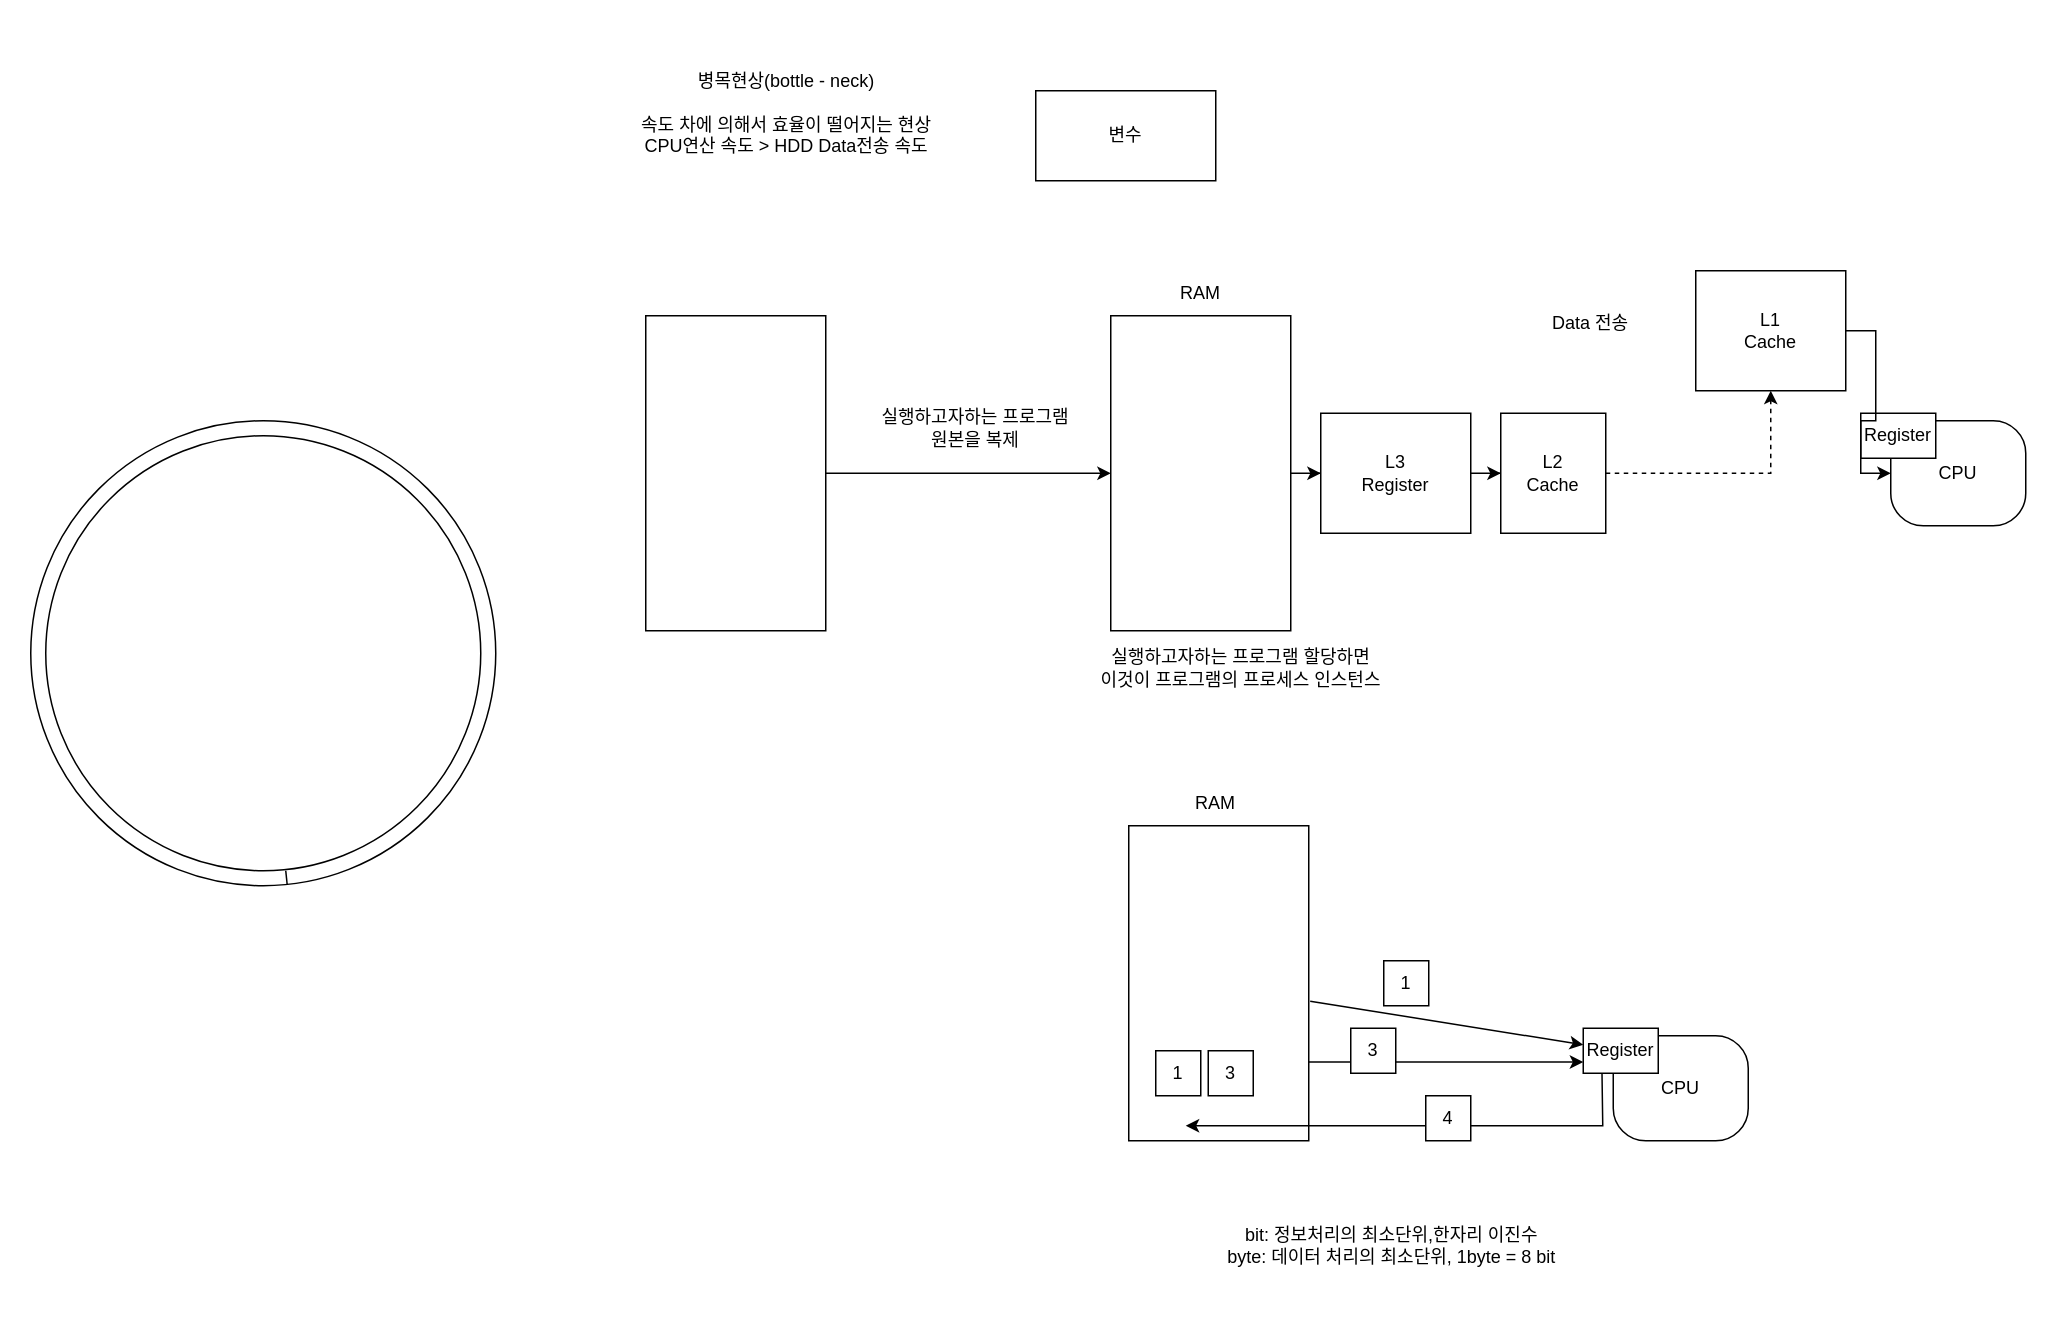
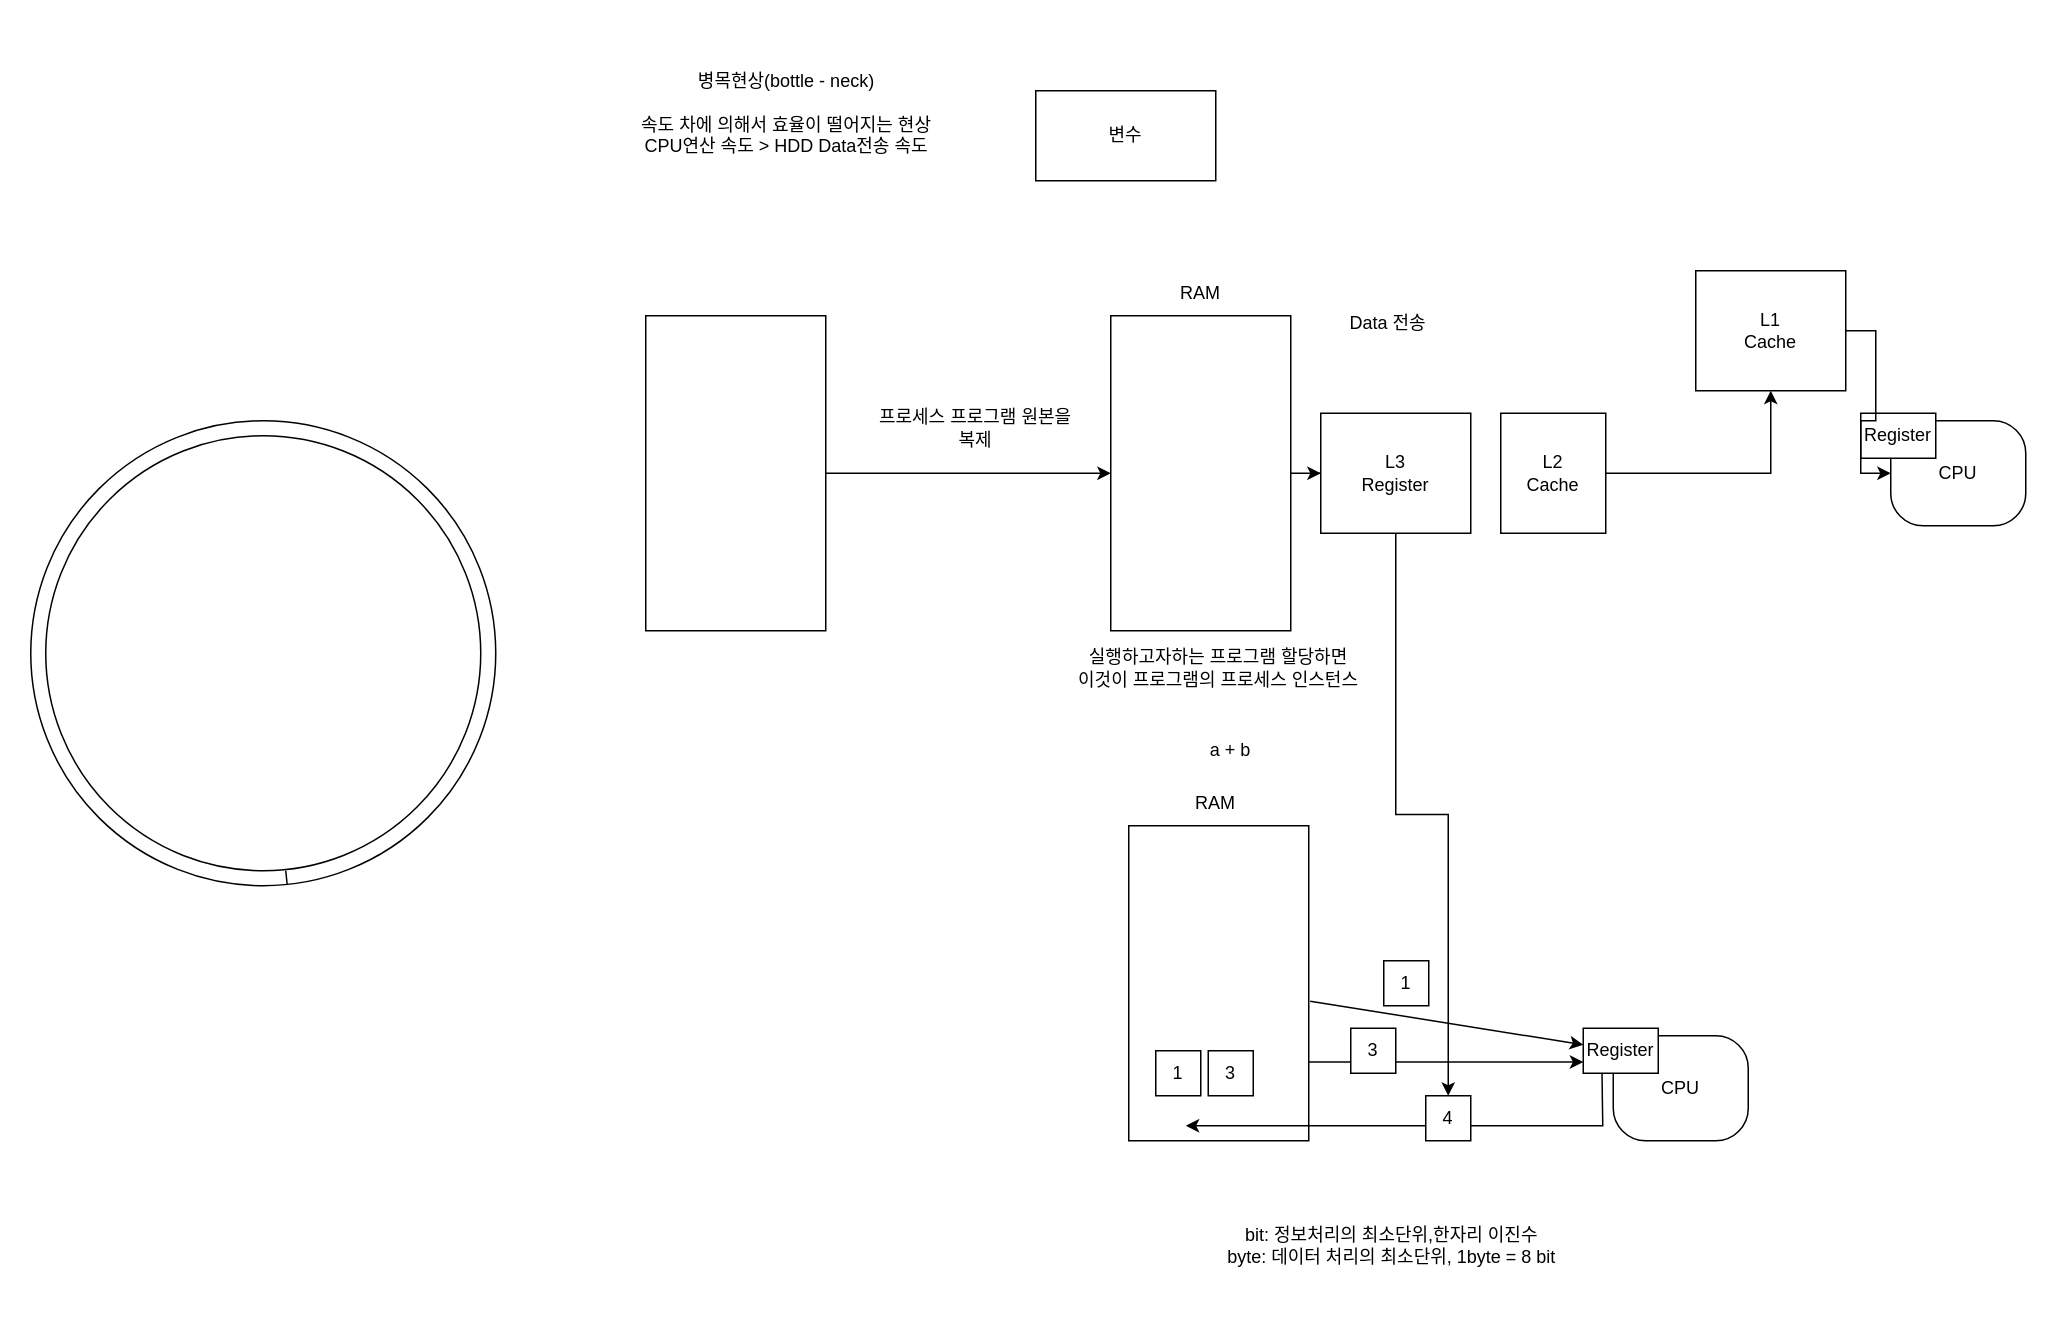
  <mxCell id="0" />
  <mxCell id="1" parent="0" />
  <mxCell id="2" value="변수" style="rounded=0;whiteSpace=wrap;html=1;" vertex="1" parent="1"><mxGeometry x="690" y="60" width="120" height="60" as="geometry" /></mxCell>
  <mxCell id="3" value="RAM" style="text;html=1;strokeColor=none;fillColor=none;align=center;verticalAlign=middle;whiteSpace=wrap;rounded=0;" vertex="1" parent="1"><mxGeometry x="770" y="180" width="60" height="30" as="geometry" /></mxCell>
  <mxCell id="4" value="" style="rounded=0;whiteSpace=wrap;html=1;" vertex="1" parent="1"><mxGeometry x="430" y="210" width="120" height="210" as="geometry" /></mxCell>
  <mxCell id="5" value="" style="ellipse;whiteSpace=wrap;html=1;aspect=fixed;" vertex="1" parent="1"><mxGeometry x="20" y="280" width="310" height="310" as="geometry" /></mxCell>
  <mxCell id="6" value="" style="ellipse;whiteSpace=wrap;html=1;aspect=fixed;" vertex="1" parent="1"><mxGeometry x="30" y="290" width="290" height="290" as="geometry" /></mxCell>
  <mxCell id="7" value="CPU" style="rounded=1;whiteSpace=wrap;html=1;arcSize=31;" vertex="1" parent="1"><mxGeometry x="1260" y="280" width="90" height="70" as="geometry" /></mxCell>
  <mxCell id="8" value="" style="endArrow=none;html=1;rounded=0;" edge="1" parent="1" target="5"><mxGeometry width="50" height="50" relative="1" as="geometry"><mxPoint x="190" y="580" as="sourcePoint" /><mxPoint x="230" y="430" as="targetPoint" /></mxGeometry></mxCell>
  <mxCell id="9" value="" style="endArrow=classic;html=1;rounded=0;entryX=0;entryY=0.5;entryDx=0;entryDy=0;" edge="1" parent="1" source="4" target="14"><mxGeometry width="50" height="50" relative="1" as="geometry"><mxPoint x="580" y="250" as="sourcePoint" /><mxPoint x="630" y="200" as="targetPoint" /></mxGeometry></mxCell>
  <mxCell id="10" value="Register" style="rounded=0;whiteSpace=wrap;html=1;" vertex="1" parent="1"><mxGeometry x="1240" y="275" width="50" height="30" as="geometry" /></mxCell>
- <mxCell id="11" value="Data 전송" style="text;html=1;strokeColor=none;fillColor=none;align=center;verticalAlign=middle;whiteSpace=wrap;rounded=0;" vertex="1" parent="1"><mxGeometry x="1020" y="200" width="80" height="30" as="geometry" /></mxCell>
+ <mxCell id="11" value="Data 전송" style="text;html=1;strokeColor=none;fillColor=none;align=center;verticalAlign=middle;whiteSpace=wrap;rounded=0;" vertex="1" parent="1"><mxGeometry x="885" y="200" width="80" height="30" as="geometry" /></mxCell>
  <mxCell id="12" value="병목현상(bottle - neck)&lt;br&gt;&lt;br&gt;속도 차에 의해서 효율이 떨어지는 현상&lt;br&gt;CPU연산 속도 &amp;gt; HDD Data전송 속도" style="text;html=1;strokeColor=none;fillColor=none;align=center;verticalAlign=middle;whiteSpace=wrap;rounded=0;" vertex="1" parent="1"><mxGeometry x="399" y="20" width="250" height="110" as="geometry" /></mxCell>
  <mxCell id="13" value="" style="edgeStyle=orthogonalEdgeStyle;rounded=0;orthogonalLoop=1;jettySize=auto;html=1;" edge="1" parent="1" source="14" target="18"><mxGeometry relative="1" as="geometry" /></mxCell>
  <mxCell id="14" value="" style="rounded=0;whiteSpace=wrap;html=1;" vertex="1" parent="1"><mxGeometry x="740" y="210" width="120" height="210" as="geometry" /></mxCell>
- <mxCell id="15" value="실행하고자하는 프로그램 원본을 복제" style="text;html=1;strokeColor=none;fillColor=none;align=center;verticalAlign=middle;whiteSpace=wrap;rounded=0;" vertex="1" parent="1"><mxGeometry x="580" y="270" width="140" height="30" as="geometry" /></mxCell>
- <mxCell id="16" value="실행하고자하는 프로그램 할당하면&lt;br&gt;이것이 프로그램의 프로세스 인스턴스" style="text;html=1;strokeColor=none;fillColor=none;align=center;verticalAlign=middle;whiteSpace=wrap;rounded=0;" vertex="1" parent="1"><mxGeometry x="717" y="430" width="220" height="30" as="geometry" /></mxCell>
- <mxCell id="17" value="" style="edgeStyle=orthogonalEdgeStyle;rounded=0;orthogonalLoop=1;jettySize=auto;html=1;" edge="1" parent="1" source="18" target="20"><mxGeometry relative="1" as="geometry" /></mxCell>
+ <mxCell id="15" value="프로세스 프로그램 원본을 복제" style="text;html=1;strokeColor=none;fillColor=none;align=center;verticalAlign=middle;whiteSpace=wrap;rounded=0;" vertex="1" parent="1"><mxGeometry x="580" y="270" width="140" height="30" as="geometry" /></mxCell>
+ <mxCell id="16" value="실행하고자하는 프로그램 할당하면&lt;br&gt;이것이 프로그램의 프로세스 인스턴스" style="text;html=1;strokeColor=none;fillColor=none;align=center;verticalAlign=middle;whiteSpace=wrap;rounded=0;" vertex="1" parent="1"><mxGeometry x="702" y="430" width="220" height="30" as="geometry" /></mxCell>
+ <mxCell id="17" value="" style="edgeStyle=orthogonalEdgeStyle;rounded=0;orthogonalLoop=1;jettySize=auto;html=1;" edge="1" parent="1" source="18" target="33"><mxGeometry relative="1" as="geometry" /></mxCell>
  <mxCell id="18" value="L3&lt;br&gt;Register" style="rounded=0;whiteSpace=wrap;html=1;" vertex="1" parent="1"><mxGeometry x="880" y="275" width="100" height="80" as="geometry" /></mxCell>
- <mxCell id="19" value="" style="edgeStyle=orthogonalEdgeStyle;rounded=0;orthogonalLoop=1;jettySize=auto;html=1;dashed=1;" edge="1" parent="1" source="20" target="22"><mxGeometry relative="1" as="geometry" /></mxCell>
+ <mxCell id="19" value="" style="edgeStyle=orthogonalEdgeStyle;rounded=0;orthogonalLoop=1;jettySize=auto;html=1;" edge="1" parent="1" source="20" target="22"><mxGeometry relative="1" as="geometry" /></mxCell>
  <mxCell id="20" value="L2&lt;br&gt;Cache" style="rounded=0;whiteSpace=wrap;html=1;" vertex="1" parent="1"><mxGeometry x="1000" y="275" width="70" height="80" as="geometry" /></mxCell>
  <mxCell id="21" style="edgeStyle=orthogonalEdgeStyle;rounded=0;orthogonalLoop=1;jettySize=auto;html=1;entryX=0;entryY=0.5;entryDx=0;entryDy=0;" edge="1" parent="1" source="22" target="7"><mxGeometry relative="1" as="geometry" /></mxCell>
  <mxCell id="22" value="L1&lt;br&gt;Cache" style="rounded=0;whiteSpace=wrap;html=1;" vertex="1" parent="1"><mxGeometry x="1130" y="180" width="100" height="80" as="geometry" /></mxCell>
+ <mxCell id="23" value="a + b" style="text;html=1;strokeColor=none;fillColor=none;align=center;verticalAlign=middle;whiteSpace=wrap;rounded=0;" vertex="1" parent="1"><mxGeometry x="780" y="490" width="80" height="20" as="geometry" /></mxCell>
  <mxCell id="24" style="edgeStyle=orthogonalEdgeStyle;rounded=0;orthogonalLoop=1;jettySize=auto;html=1;entryX=0;entryY=0.75;entryDx=0;entryDy=0;exitX=1;exitY=0.75;exitDx=0;exitDy=0;" edge="1" parent="1" source="25" target="30"><mxGeometry relative="1" as="geometry" /></mxCell>
  <mxCell id="25" value="" style="rounded=0;whiteSpace=wrap;html=1;" vertex="1" parent="1"><mxGeometry x="752" y="550" width="120" height="210" as="geometry" /></mxCell>
  <mxCell id="26" value="RAM" style="text;html=1;strokeColor=none;fillColor=none;align=center;verticalAlign=middle;whiteSpace=wrap;rounded=0;" vertex="1" parent="1"><mxGeometry x="780" y="520" width="60" height="30" as="geometry" /></mxCell>
  <mxCell id="27" value="1" style="rounded=0;whiteSpace=wrap;html=1;" vertex="1" parent="1"><mxGeometry x="770" y="700" width="30" height="30" as="geometry" /></mxCell>
  <mxCell id="28" value="3" style="rounded=0;whiteSpace=wrap;html=1;" vertex="1" parent="1"><mxGeometry x="805" y="700" width="30" height="30" as="geometry" /></mxCell>
  <mxCell id="29" value="CPU" style="rounded=1;whiteSpace=wrap;html=1;arcSize=31;" vertex="1" parent="1"><mxGeometry x="1075" y="690" width="90" height="70" as="geometry" /></mxCell>
  <mxCell id="30" value="Register" style="rounded=0;whiteSpace=wrap;html=1;" vertex="1" parent="1"><mxGeometry x="1055" y="685" width="50" height="30" as="geometry" /></mxCell>
  <mxCell id="31" value="" style="endArrow=classic;html=1;rounded=0;exitX=1.008;exitY=0.557;exitDx=0;exitDy=0;exitPerimeter=0;" edge="1" parent="1" source="25" target="30"><mxGeometry width="50" height="50" relative="1" as="geometry"><mxPoint x="800" y="500" as="sourcePoint" /><mxPoint x="850" y="450" as="targetPoint" /></mxGeometry></mxCell>
  <mxCell id="32" value="" style="endArrow=classic;html=1;rounded=0;exitX=0.25;exitY=1;exitDx=0;exitDy=0;" edge="1" parent="1" source="30"><mxGeometry width="50" height="50" relative="1" as="geometry"><mxPoint x="1050" y="710" as="sourcePoint" /><mxPoint x="790" y="750" as="targetPoint" /><Array as="points"><mxPoint x="1068" y="750" /><mxPoint x="1030" y="750" /><mxPoint x="870" y="750" /></Array></mxGeometry></mxCell>
  <mxCell id="33" value="4" style="rounded=0;whiteSpace=wrap;html=1;" vertex="1" parent="1"><mxGeometry x="950" y="730" width="30" height="30" as="geometry" /></mxCell>
  <mxCell id="34" value="1" style="rounded=0;whiteSpace=wrap;html=1;" vertex="1" parent="1"><mxGeometry x="922" y="640" width="30" height="30" as="geometry" /></mxCell>
  <mxCell id="35" value="3" style="rounded=0;whiteSpace=wrap;html=1;" vertex="1" parent="1"><mxGeometry x="900" y="685" width="30" height="30" as="geometry" /></mxCell>
  <mxCell id="36" value="bit: 정보처리의 최소단위,한자리 이진수&lt;br&gt;byte: 데이터 처리의 최소단위, 1byte = 8 bit" style="text;html=1;strokeColor=none;fillColor=none;align=center;verticalAlign=middle;whiteSpace=wrap;rounded=0;" vertex="1" parent="1"><mxGeometry x="745" y="790" width="365" height="80" as="geometry" /></mxCell>
